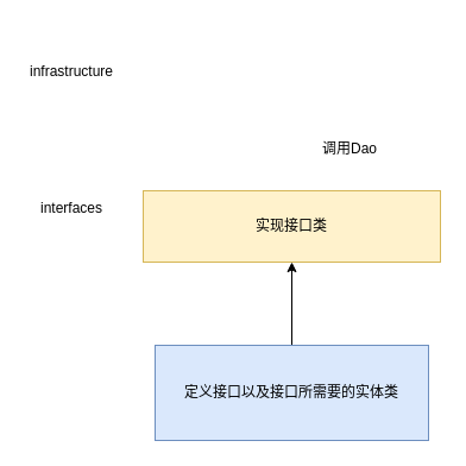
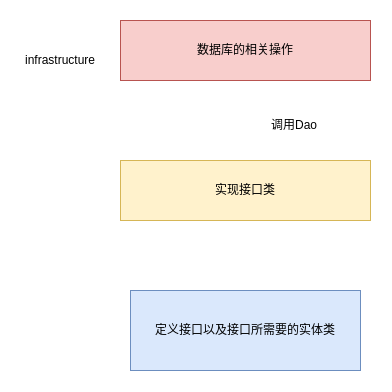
  <mxCell id="0" />
  <mxCell id="1" parent="0" />
- <mxCell id="2" value="" style="edgeStyle=orthogonalEdgeStyle;rounded=0;orthogonalLoop=1;jettySize=auto;html=1;" parent="1" source="3" target="4" edge="1"><mxGeometry relative="1" as="geometry" /></mxCell>
  <mxCell id="3" value="定义接口以及接口所需要的实体类" style="rounded=0;whiteSpace=wrap;html=1;fillColor=#dae8fc;strokeColor=#6c8ebf;shadow=0;glass=0;" parent="1" vertex="1"><mxGeometry x="130" y="290" width="230" height="80" as="geometry" /></mxCell>
  <mxCell id="4" value="实现接口类" style="whiteSpace=wrap;html=1;rounded=0;fillColor=#fff2cc;strokeColor=#d6b656;" parent="1" vertex="1"><mxGeometry x="120" y="160" width="250" height="60" as="geometry" /></mxCell>
- <mxCell id="5" value="interfaces" style="text;strokeColor=none;align=center;fillColor=none;html=1;verticalAlign=middle;whiteSpace=wrap;rounded=0;" parent="1" vertex="1"><mxGeometry x="20" y="160" width="80" height="30" as="geometry" /></mxCell>
+ <mxCell id="6" value="数据库的相关操作" style="whiteSpace=wrap;html=1;rounded=0;fillColor=#f8cecc;strokeColor=#b85450;" parent="1" vertex="1"><mxGeometry x="120" y="20" width="250" height="60" as="geometry" /></mxCell>
  <mxCell id="7" value="infrastructure" style="text;strokeColor=none;align=center;fillColor=none;html=1;verticalAlign=middle;whiteSpace=wrap;rounded=0;" parent="1" vertex="1"><mxGeometry x="20" y="40" width="80" height="40" as="geometry" /></mxCell>
  <mxCell id="8" value="调用Dao" style="text;strokeColor=none;align=center;fillColor=none;html=1;verticalAlign=middle;whiteSpace=wrap;rounded=0;" parent="1" vertex="1"><mxGeometry x="264" y="110" width="60" height="30" as="geometry" /></mxCell>
